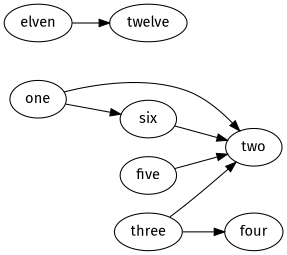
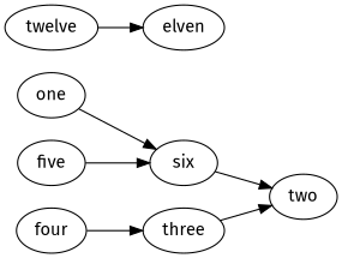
  digraph {
    fontname="Fira Sans"
    rankdir=LR
    node [fontname="Fira Sans"]
    edge [fontname="Fira Sans"]
    one
    two
    six
    five
    three
    four
    elven
    twelve
-   one -> two
    one -> six
    six -> two
-   five -> two
+   five -> six
    three -> two
-   three -> four
-   elven -> twelve
+   four -> three
+   twelve -> elven
  }
